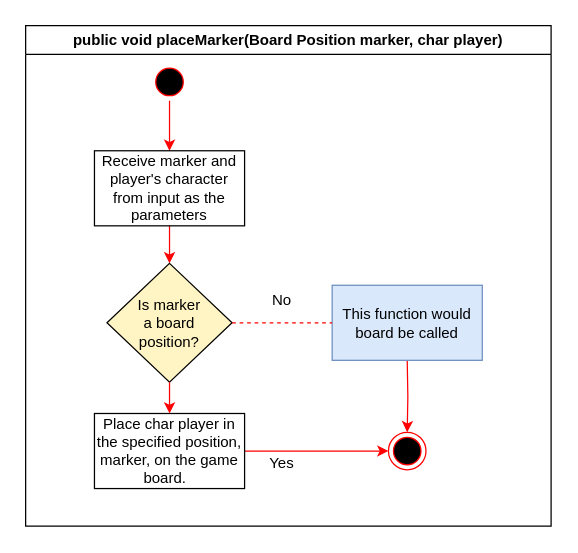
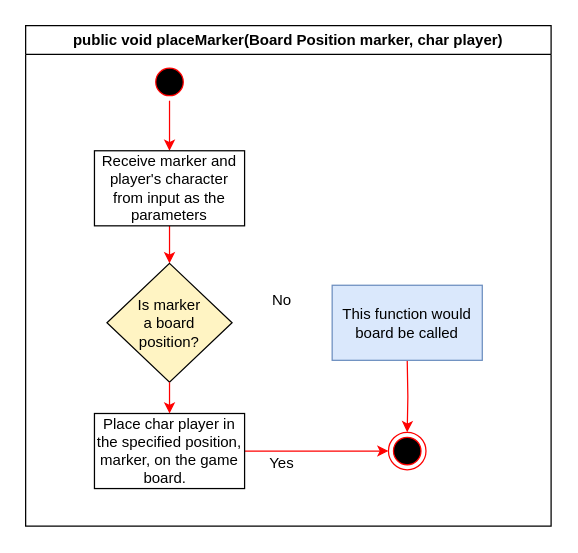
  <mxCell id="0" />
  <mxCell id="1" parent="0" />
  <mxCell id="2" value="public void placeMarker(Board Position marker, char player)" style="swimlane;whiteSpace=wrap" parent="1" vertex="1"><mxGeometry x="20" y="20" width="420" height="400" as="geometry"><mxRectangle x="530" y="40" width="300" height="23" as="alternateBounds" /></mxGeometry></mxCell>
  <mxCell id="3" value="" style="edgeStyle=orthogonalEdgeStyle;rounded=0;orthogonalLoop=1;jettySize=auto;html=1;strokeColor=#FF0000;" parent="2" source="4" edge="1"><mxGeometry relative="1" as="geometry"><mxPoint x="115" y="100" as="targetPoint" /></mxGeometry></mxCell>
  <mxCell id="4" value="" style="ellipse;shape=startState;fillColor=#000000;strokeColor=#ff0000;" parent="2" vertex="1"><mxGeometry x="100" y="30" width="30" height="30" as="geometry" /></mxCell>
  <mxCell id="5" value="" style="endArrow=classic;html=1;strokeColor=#FF0000;exitX=0.5;exitY=1;exitDx=0;exitDy=0;entryX=0.5;entryY=0;entryDx=0;entryDy=0;" parent="2" source="8" target="9" edge="1"><mxGeometry width="50" height="50" relative="1" as="geometry"><mxPoint x="114.41" y="210" as="sourcePoint" /><mxPoint x="114" y="200" as="targetPoint" /></mxGeometry></mxCell>
  <mxCell id="6" value="No" style="text;html=1;strokeColor=none;fillColor=none;align=center;verticalAlign=middle;whiteSpace=wrap;rounded=0;" parent="2" vertex="1"><mxGeometry x="185" y="210" width="40" height="20" as="geometry" /></mxCell>
  <mxCell id="7" value="Yes" style="text;html=1;strokeColor=none;fillColor=none;align=center;verticalAlign=middle;whiteSpace=wrap;rounded=0;" parent="2" vertex="1"><mxGeometry x="185" y="340" width="40" height="20" as="geometry" /></mxCell>
  <mxCell id="8" value="Receive marker and player's character from input as the parameters" style="rounded=0;whiteSpace=wrap;html=1;fontColor=#000000;" parent="2" vertex="1"><mxGeometry x="55" y="100" width="120" height="60" as="geometry" /></mxCell>
  <mxCell id="9" value="Is marker a board position?" style="rhombus;whiteSpace=wrap;html=1;fillColor=#FFF4C3;spacingLeft=20;spacingRight=20;" parent="2" vertex="1"><mxGeometry x="65" y="190" width="100" height="95" as="geometry" /></mxCell>
  <mxCell id="10" value="" style="ellipse;whiteSpace=wrap;html=1;aspect=fixed;fontColor=#000000;labelBorderColor=#FF0000;strokeColor=#FF0000;" parent="2" vertex="1"><mxGeometry x="290" y="325" width="30" height="30" as="geometry" /></mxCell>
  <mxCell id="11" value="" style="ellipse;shape=startState;fillColor=#000000;strokeColor=#ff0000;" parent="2" vertex="1"><mxGeometry x="290" y="325" width="30" height="30" as="geometry" /></mxCell>
  <mxCell id="12" value="" style="edgeStyle=orthogonalEdgeStyle;rounded=0;orthogonalLoop=1;jettySize=auto;html=1;strokeColor=#FF0000;" parent="2" target="11" edge="1"><mxGeometry relative="1" as="geometry"><mxPoint x="305" y="267.5" as="sourcePoint" /></mxGeometry></mxCell>
  <mxCell id="13" value="" style="edgeStyle=orthogonalEdgeStyle;rounded=0;orthogonalLoop=1;jettySize=auto;html=1;strokeColor=#FF0000;entryX=0;entryY=0.5;entryDx=0;entryDy=0;" parent="2" source="14" target="11" edge="1"><mxGeometry relative="1" as="geometry"><mxPoint x="255" y="340" as="targetPoint" /></mxGeometry></mxCell>
  <mxCell id="14" value="Place char player in the specified position, marker, on the game board.&amp;nbsp;&amp;nbsp;" style="rounded=0;whiteSpace=wrap;html=1;fontColor=#000000;" parent="2" vertex="1"><mxGeometry x="55" y="310" width="120" height="60" as="geometry" /></mxCell>
  <mxCell id="15" value="" style="edgeStyle=orthogonalEdgeStyle;rounded=0;orthogonalLoop=1;jettySize=auto;html=1;strokeColor=#FF0000;entryX=0.5;entryY=0;entryDx=0;entryDy=0;" parent="2" source="9" target="14" edge="1"><mxGeometry relative="1" as="geometry"><mxPoint x="115" y="365" as="targetPoint" /></mxGeometry></mxCell>
  <mxCell id="16" value="This function would board be called" style="rounded=0;whiteSpace=wrap;html=1;fillColor=#dae8fc;strokeColor=#6c8ebf;" parent="2" vertex="1"><mxGeometry x="245" y="207.5" width="120" height="60" as="geometry" /></mxCell>
- <mxCell id="17" value="" style="endArrow=none;dashed=1;html=1;strokeColor=#FF0000;exitX=1;exitY=0.5;exitDx=0;exitDy=0;" parent="2" source="9" target="16" edge="1"><mxGeometry width="50" height="50" relative="1" as="geometry"><mxPoint x="205" y="238" as="sourcePoint" /><mxPoint x="225" y="238" as="targetPoint" /></mxGeometry></mxCell>
